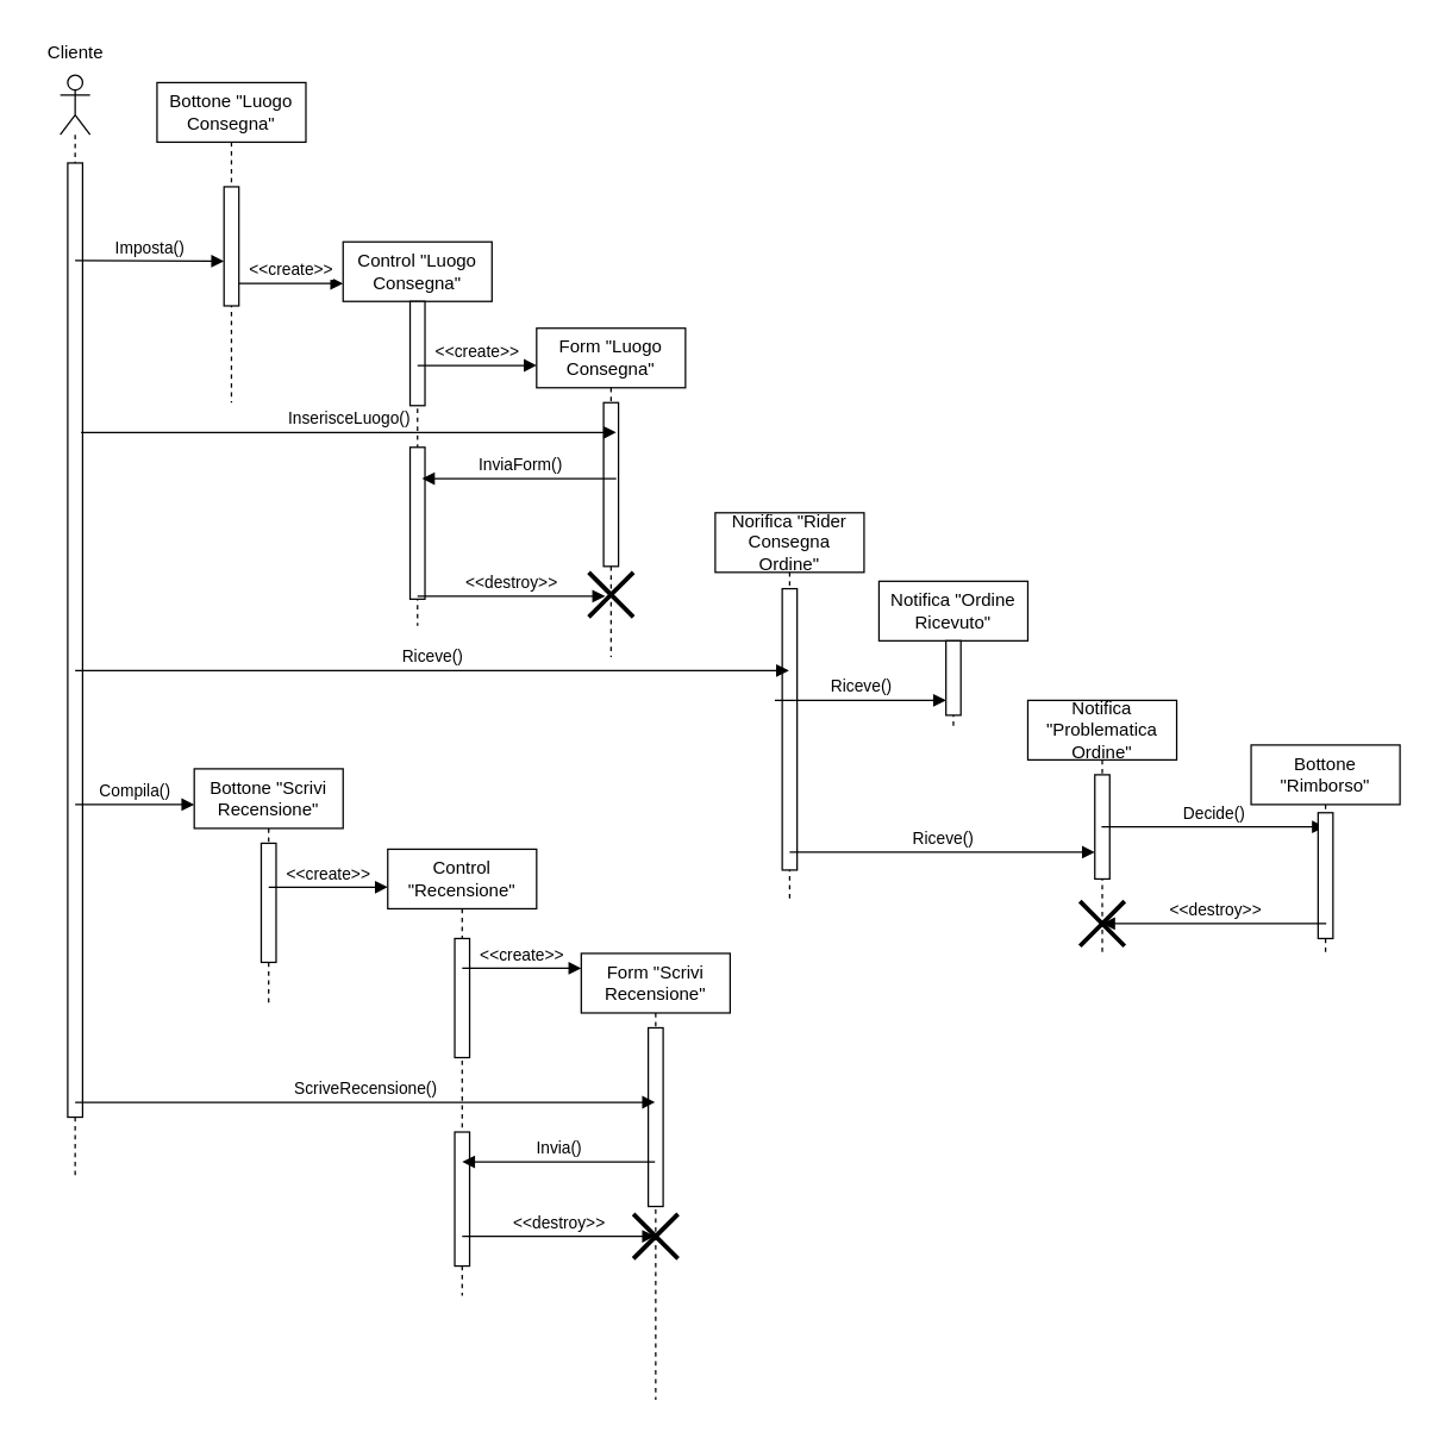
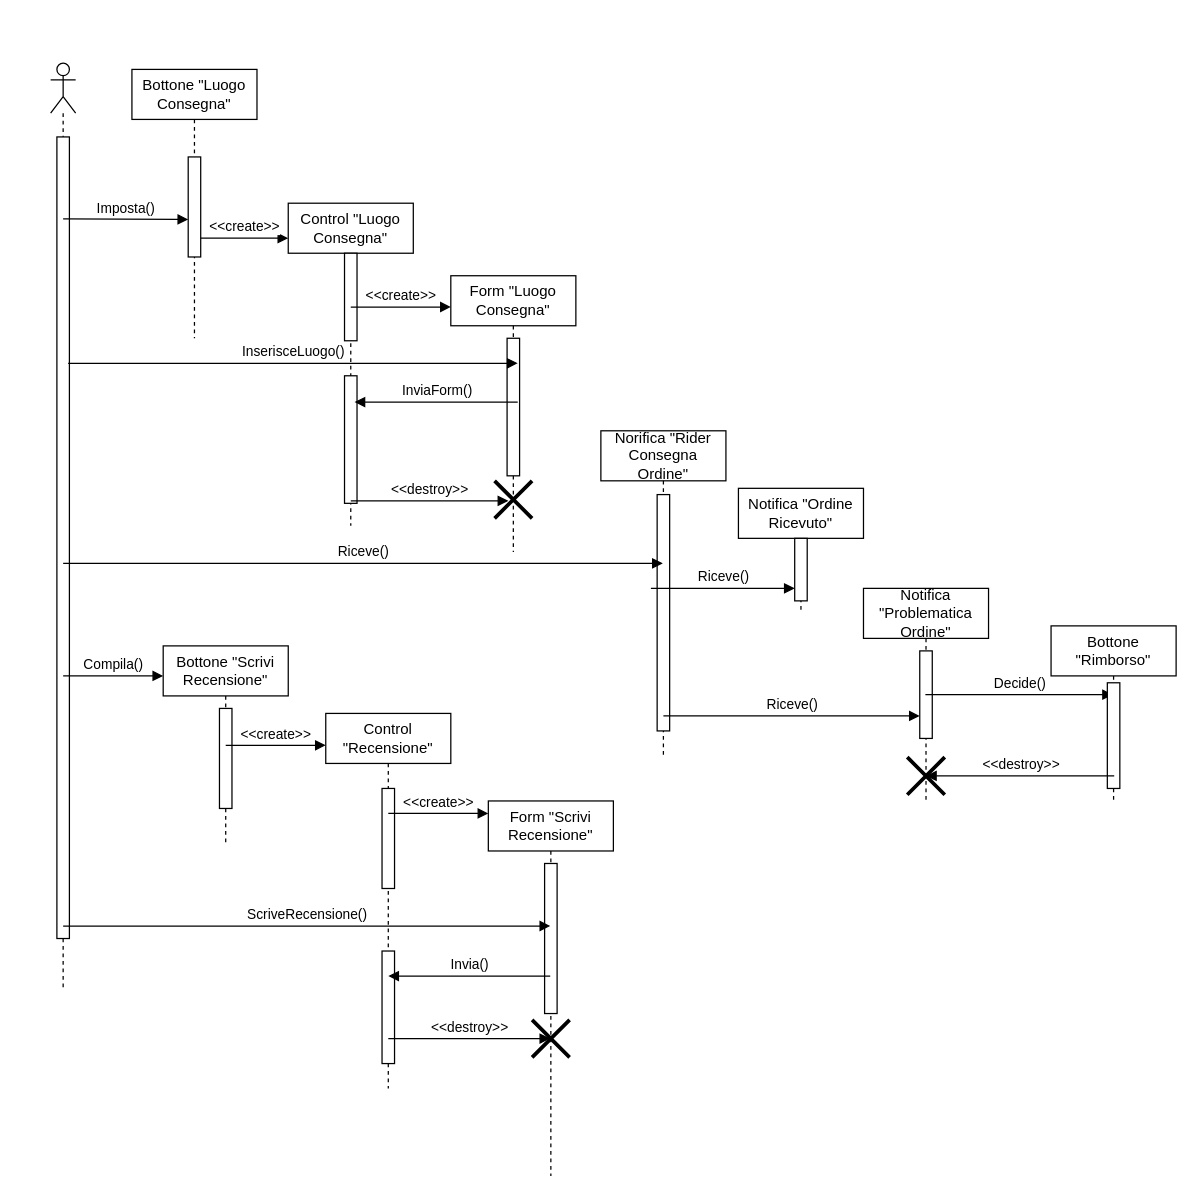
  <mxCell id="0" />
  <mxCell id="1" parent="0" />
  <mxCell id="2" value="" style="shape=umlLifeline;perimeter=lifelinePerimeter;whiteSpace=wrap;html=1;container=1;dropTarget=0;collapsible=0;recursiveResize=0;outlineConnect=0;portConstraint=eastwest;newEdgeStyle={&quot;curved&quot;:0,&quot;rounded&quot;:0};participant=umlActor;" parent="1" vertex="1"><mxGeometry x="40" y="50" width="20" height="740" as="geometry" /></mxCell>
  <mxCell id="3" value="" style="html=1;points=[[0,0,0,0,5],[0,1,0,0,-5],[1,0,0,0,5],[1,1,0,0,-5]];perimeter=orthogonalPerimeter;outlineConnect=0;targetShapes=umlLifeline;portConstraint=eastwest;newEdgeStyle={&quot;curved&quot;:0,&quot;rounded&quot;:0};" parent="2" vertex="1"><mxGeometry x="5" y="59" width="10" height="641" as="geometry" /></mxCell>
- <mxCell id="4" value="Cliente" style="text;html=1;align=center;verticalAlign=middle;resizable=0;points=[];autosize=1;strokeColor=none;fillColor=none;" parent="1" vertex="1"><mxGeometry x="20" y="20" width="60" height="30" as="geometry" /></mxCell>
  <mxCell id="5" value="Norifica &quot;Rider Consegna Ordine&quot;" style="shape=umlLifeline;perimeter=lifelinePerimeter;whiteSpace=wrap;html=1;container=1;dropTarget=0;collapsible=0;recursiveResize=0;outlineConnect=0;portConstraint=eastwest;newEdgeStyle={&quot;curved&quot;:0,&quot;rounded&quot;:0};" parent="1" vertex="1"><mxGeometry x="480" y="344" width="100" height="260" as="geometry" /></mxCell>
  <mxCell id="6" value="" style="html=1;points=[[0,0,0,0,5],[0,1,0,0,-5],[1,0,0,0,5],[1,1,0,0,-5]];perimeter=orthogonalPerimeter;outlineConnect=0;targetShapes=umlLifeline;portConstraint=eastwest;newEdgeStyle={&quot;curved&quot;:0,&quot;rounded&quot;:0};" parent="5" vertex="1"><mxGeometry x="45" y="51" width="10" height="189" as="geometry" /></mxCell>
  <mxCell id="7" value="Imposta()" style="html=1;verticalAlign=bottom;endArrow=block;curved=0;rounded=0;" parent="1" edge="1"><mxGeometry width="80" relative="1" as="geometry"><mxPoint x="50" y="174.5" as="sourcePoint" /><mxPoint x="150" y="175" as="targetPoint" /></mxGeometry></mxCell>
  <mxCell id="8" value="Riceve()" style="html=1;verticalAlign=bottom;endArrow=block;curved=0;rounded=0;" parent="1" target="10" edge="1"><mxGeometry width="80" relative="1" as="geometry"><mxPoint x="520" y="470" as="sourcePoint" /><mxPoint x="629.5" y="470" as="targetPoint" /></mxGeometry></mxCell>
  <mxCell id="9" value="Notifica &quot;Ordine Ricevuto&quot;" style="shape=umlLifeline;perimeter=lifelinePerimeter;whiteSpace=wrap;html=1;container=1;dropTarget=0;collapsible=0;recursiveResize=0;outlineConnect=0;portConstraint=eastwest;newEdgeStyle={&quot;curved&quot;:0,&quot;rounded&quot;:0};" parent="1" vertex="1"><mxGeometry x="590" y="390" width="100" height="100" as="geometry" /></mxCell>
  <mxCell id="10" value="" style="html=1;points=[[0,0,0,0,5],[0,1,0,0,-5],[1,0,0,0,5],[1,1,0,0,-5]];perimeter=orthogonalPerimeter;outlineConnect=0;targetShapes=umlLifeline;portConstraint=eastwest;newEdgeStyle={&quot;curved&quot;:0,&quot;rounded&quot;:0};" parent="9" vertex="1"><mxGeometry x="45" y="40" width="10" height="50" as="geometry" /></mxCell>
  <mxCell id="11" value="Compila()" style="html=1;verticalAlign=bottom;endArrow=block;curved=0;rounded=0;" parent="1" edge="1"><mxGeometry width="80" relative="1" as="geometry"><mxPoint x="50" y="540" as="sourcePoint" /><mxPoint x="130" y="540" as="targetPoint" /></mxGeometry></mxCell>
  <mxCell id="12" value="Bottone &quot;Scrivi Recensione&quot;" style="shape=umlLifeline;perimeter=lifelinePerimeter;whiteSpace=wrap;html=1;container=1;dropTarget=0;collapsible=0;recursiveResize=0;outlineConnect=0;portConstraint=eastwest;newEdgeStyle={&quot;curved&quot;:0,&quot;rounded&quot;:0};" parent="1" vertex="1"><mxGeometry x="130" y="516" width="100" height="160" as="geometry" /></mxCell>
  <mxCell id="13" value="" style="html=1;points=[[0,0,0,0,5],[0,1,0,0,-5],[1,0,0,0,5],[1,1,0,0,-5]];perimeter=orthogonalPerimeter;outlineConnect=0;targetShapes=umlLifeline;portConstraint=eastwest;newEdgeStyle={&quot;curved&quot;:0,&quot;rounded&quot;:0};" parent="12" vertex="1"><mxGeometry x="45" y="50" width="10" height="80" as="geometry" /></mxCell>
  <mxCell id="14" value="&amp;lt;&amp;lt;create&amp;gt;&amp;gt;" style="html=1;verticalAlign=bottom;endArrow=block;curved=0;rounded=0;" parent="1" edge="1"><mxGeometry width="80" relative="1" as="geometry"><mxPoint x="180" y="595.5" as="sourcePoint" /><mxPoint x="260" y="595.5" as="targetPoint" /></mxGeometry></mxCell>
  <mxCell id="15" value="Control &quot;Recensione&quot;" style="shape=umlLifeline;perimeter=lifelinePerimeter;whiteSpace=wrap;html=1;container=1;dropTarget=0;collapsible=0;recursiveResize=0;outlineConnect=0;portConstraint=eastwest;newEdgeStyle={&quot;curved&quot;:0,&quot;rounded&quot;:0};" parent="1" vertex="1"><mxGeometry x="260" y="570" width="100" height="300" as="geometry" /></mxCell>
  <mxCell id="16" value="" style="html=1;points=[[0,0,0,0,5],[0,1,0,0,-5],[1,0,0,0,5],[1,1,0,0,-5]];perimeter=orthogonalPerimeter;outlineConnect=0;targetShapes=umlLifeline;portConstraint=eastwest;newEdgeStyle={&quot;curved&quot;:0,&quot;rounded&quot;:0};" parent="15" vertex="1"><mxGeometry x="45" y="60" width="10" height="80" as="geometry" /></mxCell>
  <mxCell id="17" value="" style="html=1;points=[[0,0,0,0,5],[0,1,0,0,-5],[1,0,0,0,5],[1,1,0,0,-5]];perimeter=orthogonalPerimeter;outlineConnect=0;targetShapes=umlLifeline;portConstraint=eastwest;newEdgeStyle={&quot;curved&quot;:0,&quot;rounded&quot;:0};" parent="15" vertex="1"><mxGeometry x="45" y="190" width="10" height="90" as="geometry" /></mxCell>
  <mxCell id="18" value="&amp;lt;&amp;lt;create&amp;gt;&amp;gt;" style="html=1;verticalAlign=bottom;endArrow=block;curved=0;rounded=0;" parent="1" edge="1"><mxGeometry width="80" relative="1" as="geometry"><mxPoint x="310" y="650" as="sourcePoint" /><mxPoint x="390" y="650" as="targetPoint" /></mxGeometry></mxCell>
  <mxCell id="19" value="Form &quot;Scrivi Recensione&quot;" style="shape=umlLifeline;perimeter=lifelinePerimeter;whiteSpace=wrap;html=1;container=1;dropTarget=0;collapsible=0;recursiveResize=0;outlineConnect=0;portConstraint=eastwest;newEdgeStyle={&quot;curved&quot;:0,&quot;rounded&quot;:0};" parent="1" vertex="1"><mxGeometry x="390" y="640" width="100" height="300" as="geometry" /></mxCell>
  <mxCell id="20" value="" style="html=1;points=[[0,0,0,0,5],[0,1,0,0,-5],[1,0,0,0,5],[1,1,0,0,-5]];perimeter=orthogonalPerimeter;outlineConnect=0;targetShapes=umlLifeline;portConstraint=eastwest;newEdgeStyle={&quot;curved&quot;:0,&quot;rounded&quot;:0};" parent="19" vertex="1"><mxGeometry x="45" y="50" width="10" height="120" as="geometry" /></mxCell>
  <mxCell id="21" value="" style="shape=umlDestroy;whiteSpace=wrap;html=1;strokeWidth=3;targetShapes=umlLifeline;" parent="19" vertex="1"><mxGeometry x="35" y="175" width="30" height="30" as="geometry" /></mxCell>
  <mxCell id="22" value="ScriveRecensione()" style="html=1;verticalAlign=bottom;endArrow=block;curved=0;rounded=0;" parent="1" edge="1"><mxGeometry width="80" relative="1" as="geometry"><mxPoint x="50" y="740" as="sourcePoint" /><mxPoint x="439.5" y="740" as="targetPoint" /></mxGeometry></mxCell>
  <mxCell id="23" value="Invia()" style="html=1;verticalAlign=bottom;endArrow=block;curved=0;rounded=0;" parent="1" edge="1"><mxGeometry width="80" relative="1" as="geometry"><mxPoint x="439.5" y="780" as="sourcePoint" /><mxPoint x="310" y="780" as="targetPoint" /></mxGeometry></mxCell>
  <mxCell id="24" value="&amp;lt;&amp;lt;destroy&amp;gt;&amp;gt;" style="html=1;verticalAlign=bottom;endArrow=block;curved=0;rounded=0;" parent="1" edge="1"><mxGeometry width="80" relative="1" as="geometry"><mxPoint x="310" y="830" as="sourcePoint" /><mxPoint x="439.5" y="830" as="targetPoint" /></mxGeometry></mxCell>
  <mxCell id="25" value="Riceve()" style="html=1;verticalAlign=bottom;endArrow=block;curved=0;rounded=0;" parent="1" edge="1"><mxGeometry width="80" relative="1" as="geometry"><mxPoint x="530" y="572" as="sourcePoint" /><mxPoint x="735" y="572" as="targetPoint" /></mxGeometry></mxCell>
  <mxCell id="26" value="Notifica &quot;Problematica Ordine&quot;" style="shape=umlLifeline;perimeter=lifelinePerimeter;whiteSpace=wrap;html=1;container=1;dropTarget=0;collapsible=0;recursiveResize=0;outlineConnect=0;portConstraint=eastwest;newEdgeStyle={&quot;curved&quot;:0,&quot;rounded&quot;:0};" parent="1" vertex="1"><mxGeometry x="690" y="470" width="100" height="170" as="geometry" /></mxCell>
  <mxCell id="27" value="" style="html=1;points=[[0,0,0,0,5],[0,1,0,0,-5],[1,0,0,0,5],[1,1,0,0,-5]];perimeter=orthogonalPerimeter;outlineConnect=0;targetShapes=umlLifeline;portConstraint=eastwest;newEdgeStyle={&quot;curved&quot;:0,&quot;rounded&quot;:0};" parent="26" vertex="1"><mxGeometry x="45" y="50" width="10" height="70" as="geometry" /></mxCell>
  <mxCell id="28" value="" style="shape=umlDestroy;whiteSpace=wrap;html=1;strokeWidth=3;targetShapes=umlLifeline;" parent="26" vertex="1"><mxGeometry x="35" y="135" width="30" height="30" as="geometry" /></mxCell>
  <mxCell id="29" value="Decide()" style="html=1;verticalAlign=bottom;endArrow=block;curved=0;rounded=0;" parent="1" source="26" target="30" edge="1"><mxGeometry width="80" relative="1" as="geometry"><mxPoint x="500" y="390" as="sourcePoint" /><mxPoint x="580" y="390" as="targetPoint" /></mxGeometry></mxCell>
  <mxCell id="30" value="Bottone &quot;Rimborso&quot;" style="shape=umlLifeline;perimeter=lifelinePerimeter;whiteSpace=wrap;html=1;container=1;dropTarget=0;collapsible=0;recursiveResize=0;outlineConnect=0;portConstraint=eastwest;newEdgeStyle={&quot;curved&quot;:0,&quot;rounded&quot;:0};" parent="1" vertex="1"><mxGeometry x="840" y="500" width="100" height="140" as="geometry" /></mxCell>
  <mxCell id="31" value="" style="html=1;points=[[0,0,0,0,5],[0,1,0,0,-5],[1,0,0,0,5],[1,1,0,0,-5]];perimeter=orthogonalPerimeter;outlineConnect=0;targetShapes=umlLifeline;portConstraint=eastwest;newEdgeStyle={&quot;curved&quot;:0,&quot;rounded&quot;:0};" parent="30" vertex="1"><mxGeometry x="45" y="45.5" width="10" height="84.5" as="geometry" /></mxCell>
  <mxCell id="32" value="&amp;lt;&amp;lt;destroy&amp;gt;&amp;gt;" style="html=1;verticalAlign=bottom;endArrow=block;curved=0;rounded=0;entryX=0.5;entryY=0.5;entryDx=0;entryDy=0;entryPerimeter=0;" parent="1" edge="1" target="28"><mxGeometry width="80" relative="1" as="geometry"><mxPoint x="890.5" y="620" as="sourcePoint" /><mxPoint x="750" y="620" as="targetPoint" /></mxGeometry></mxCell>
  <mxCell id="33" value="Bottone &quot;Luogo Consegna&quot;" style="shape=umlLifeline;perimeter=lifelinePerimeter;whiteSpace=wrap;html=1;container=1;dropTarget=0;collapsible=0;recursiveResize=0;outlineConnect=0;portConstraint=eastwest;newEdgeStyle={&quot;curved&quot;:0,&quot;rounded&quot;:0};" parent="1" vertex="1"><mxGeometry x="105" y="55" width="100" height="215" as="geometry" /></mxCell>
  <mxCell id="34" value="" style="html=1;points=[[0,0,0,0,5],[0,1,0,0,-5],[1,0,0,0,5],[1,1,0,0,-5]];perimeter=orthogonalPerimeter;outlineConnect=0;targetShapes=umlLifeline;portConstraint=eastwest;newEdgeStyle={&quot;curved&quot;:0,&quot;rounded&quot;:0};" parent="33" vertex="1"><mxGeometry x="45" y="70" width="10" height="80" as="geometry" /></mxCell>
  <mxCell id="35" value="Control &quot;Luogo Consegna&quot;" style="shape=umlLifeline;perimeter=lifelinePerimeter;whiteSpace=wrap;html=1;container=1;dropTarget=0;collapsible=0;recursiveResize=0;outlineConnect=0;portConstraint=eastwest;newEdgeStyle={&quot;curved&quot;:0,&quot;rounded&quot;:0};" parent="1" vertex="1"><mxGeometry x="230" y="162" width="100" height="258" as="geometry" /></mxCell>
  <mxCell id="36" value="" style="html=1;points=[[0,0,0,0,5],[0,1,0,0,-5],[1,0,0,0,5],[1,1,0,0,-5]];perimeter=orthogonalPerimeter;outlineConnect=0;targetShapes=umlLifeline;portConstraint=eastwest;newEdgeStyle={&quot;curved&quot;:0,&quot;rounded&quot;:0};" parent="35" vertex="1"><mxGeometry x="45" y="40" width="10" height="70" as="geometry" /></mxCell>
  <mxCell id="37" value="" style="html=1;points=[[0,0,0,0,5],[0,1,0,0,-5],[1,0,0,0,5],[1,1,0,0,-5]];perimeter=orthogonalPerimeter;outlineConnect=0;targetShapes=umlLifeline;portConstraint=eastwest;newEdgeStyle={&quot;curved&quot;:0,&quot;rounded&quot;:0};" parent="35" vertex="1"><mxGeometry x="45" y="138" width="10" height="102" as="geometry" /></mxCell>
  <mxCell id="38" value="&amp;lt;&amp;lt;create&amp;gt;&amp;gt;" style="html=1;verticalAlign=bottom;endArrow=block;curved=0;rounded=0;" parent="1" edge="1" source="34"><mxGeometry width="80" relative="1" as="geometry"><mxPoint x="170" y="190" as="sourcePoint" /><mxPoint x="230" y="190" as="targetPoint" /></mxGeometry></mxCell>
  <mxCell id="39" value="Form &quot;Luogo Consegna&quot;" style="shape=umlLifeline;perimeter=lifelinePerimeter;whiteSpace=wrap;html=1;container=1;dropTarget=0;collapsible=0;recursiveResize=0;outlineConnect=0;portConstraint=eastwest;newEdgeStyle={&quot;curved&quot;:0,&quot;rounded&quot;:0};" parent="1" vertex="1"><mxGeometry x="360" y="220" width="100" height="221" as="geometry" /></mxCell>
  <mxCell id="40" value="" style="html=1;points=[[0,0,0,0,5],[0,1,0,0,-5],[1,0,0,0,5],[1,1,0,0,-5]];perimeter=orthogonalPerimeter;outlineConnect=0;targetShapes=umlLifeline;portConstraint=eastwest;newEdgeStyle={&quot;curved&quot;:0,&quot;rounded&quot;:0};" parent="39" vertex="1"><mxGeometry x="45" y="50" width="10" height="110" as="geometry" /></mxCell>
  <mxCell id="41" value="" style="shape=umlDestroy;whiteSpace=wrap;html=1;strokeWidth=3;targetShapes=umlLifeline;" parent="39" vertex="1"><mxGeometry x="35" y="164" width="30" height="30" as="geometry" /></mxCell>
  <mxCell id="42" value="&amp;lt;&amp;lt;create&amp;gt;&amp;gt;" style="html=1;verticalAlign=bottom;endArrow=block;curved=0;rounded=0;" parent="1" edge="1"><mxGeometry width="80" relative="1" as="geometry"><mxPoint x="280" y="245" as="sourcePoint" /><mxPoint x="360" y="245" as="targetPoint" /></mxGeometry></mxCell>
  <mxCell id="43" value="InserisceLuogo()" style="html=1;verticalAlign=bottom;endArrow=block;curved=0;rounded=0;" parent="1" edge="1"><mxGeometry width="80" relative="1" as="geometry"><mxPoint x="54" y="290" as="sourcePoint" /><mxPoint x="413.5" y="290" as="targetPoint" /></mxGeometry></mxCell>
  <mxCell id="44" value="InviaForm()" style="html=1;verticalAlign=bottom;endArrow=block;curved=0;rounded=0;" parent="1" edge="1"><mxGeometry width="80" relative="1" as="geometry"><mxPoint x="413.5" y="321" as="sourcePoint" /><mxPoint x="283" y="321" as="targetPoint" /></mxGeometry></mxCell>
  <mxCell id="45" value="&amp;lt;&amp;lt;destroy&amp;gt;&amp;gt;" style="html=1;verticalAlign=bottom;endArrow=block;curved=0;rounded=0;" parent="1" edge="1"><mxGeometry width="80" relative="1" as="geometry"><mxPoint x="280" y="400" as="sourcePoint" /><mxPoint x="406" y="400" as="targetPoint" /></mxGeometry></mxCell>
  <mxCell id="46" value="Riceve()" style="html=1;verticalAlign=bottom;endArrow=block;curved=0;rounded=0;" parent="1" edge="1"><mxGeometry width="80" relative="1" as="geometry"><mxPoint x="50" y="450" as="sourcePoint" /><mxPoint x="529.5" y="450" as="targetPoint" /></mxGeometry></mxCell>
